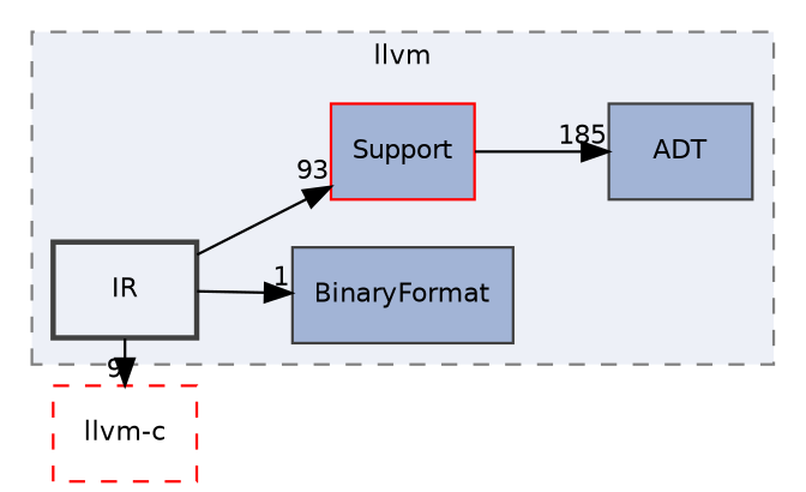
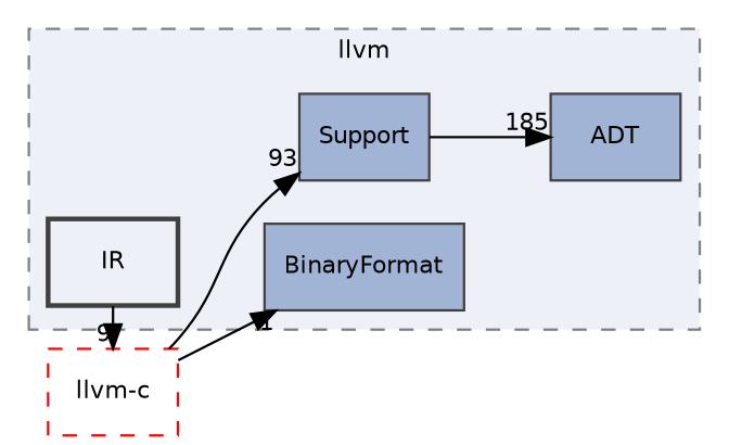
  digraph {
    compound=true
    rankdir=LR
    node [color=grey25 fillcolor="#a2b4d6" fontname=Helvetica fontsize=10 shape=box style="filled,"]
    edge [fontname=Helvetica fontsize=10 labeldistance=1.5 labelfontname=Helvetica labelfontsize=10]
    n1 [label=ADT]
    n2 [label=BinaryFormat]
-   n3 [color=red label=Support]
+   n3 [label=Support]
    n4 [fillcolor="#edf0f7" label=IR style="filled,bold,"]
    n5 [color=red fillcolor="#edf0f7" label="llvm-c" style="dashed,"]
    subgraph cluster_1 {
      bgcolor="#edf0f7"
      fontname=Helvetica
      fontsize=10
      label=llvm
      pencolor=grey50
      style="filled,dashed,"
      n1
      n2
      n3
      n4
    }
    n3 -> n1 [headlabel=185]
-   n4 -> n2 [headlabel=1]
-   n4 -> n3 [headlabel=93]
+   n5 -> n2 [headlabel=1]
+   n5 -> n3 [headlabel=93]
    n4 -> n5 [headlabel=9]
  }
